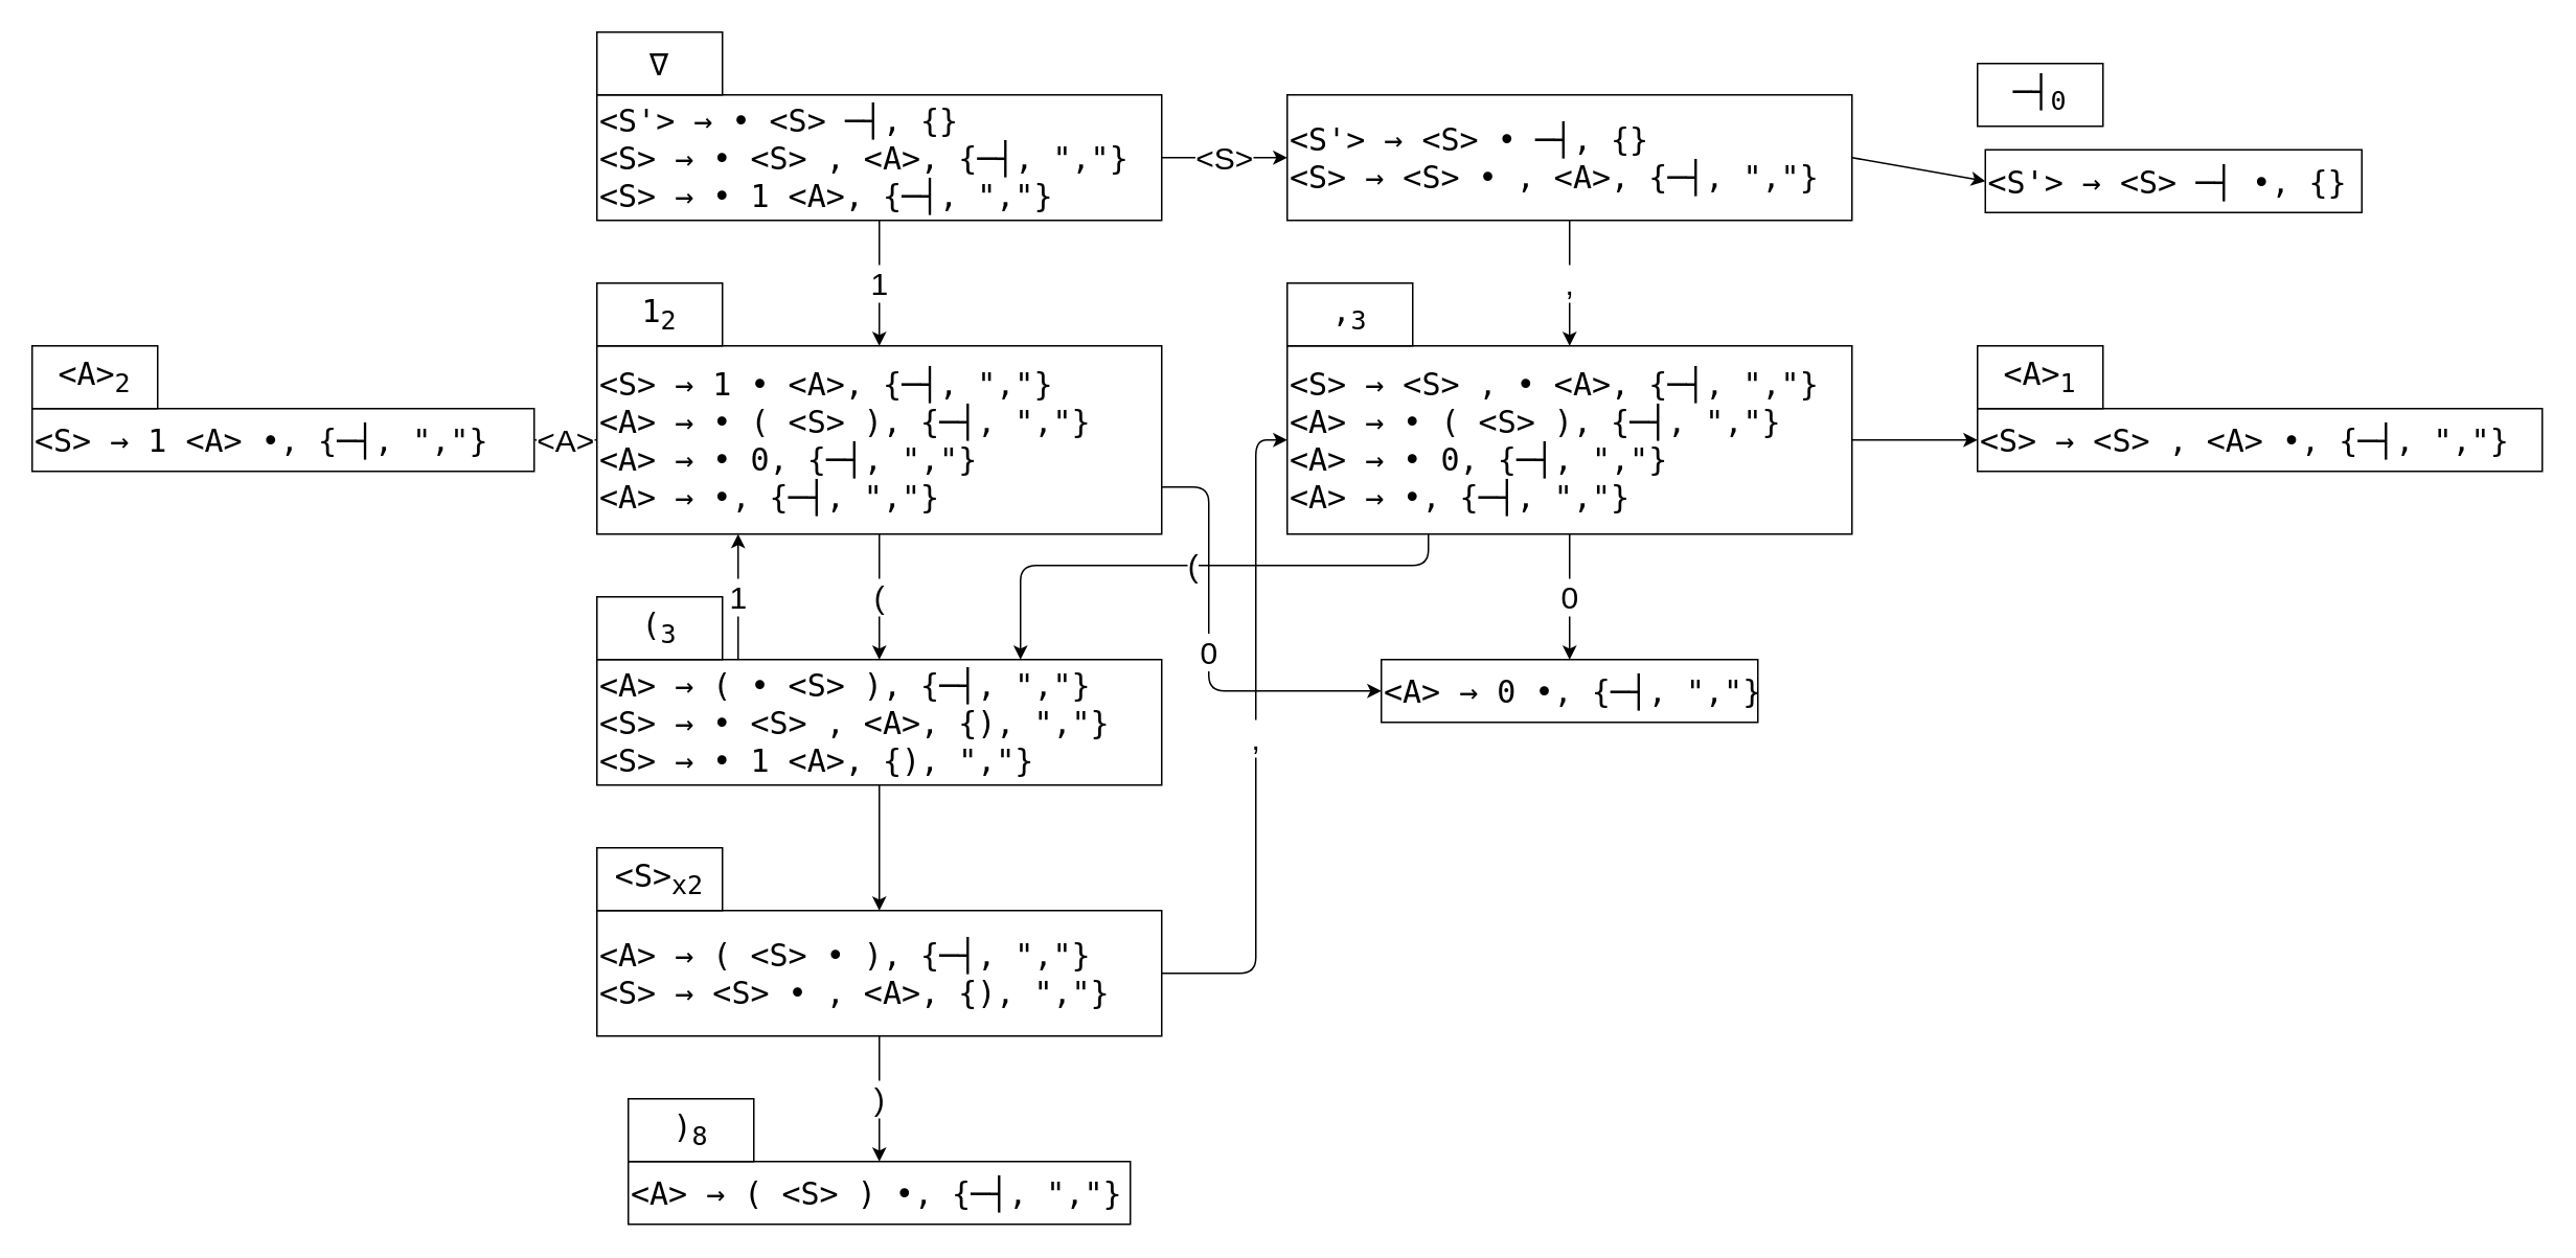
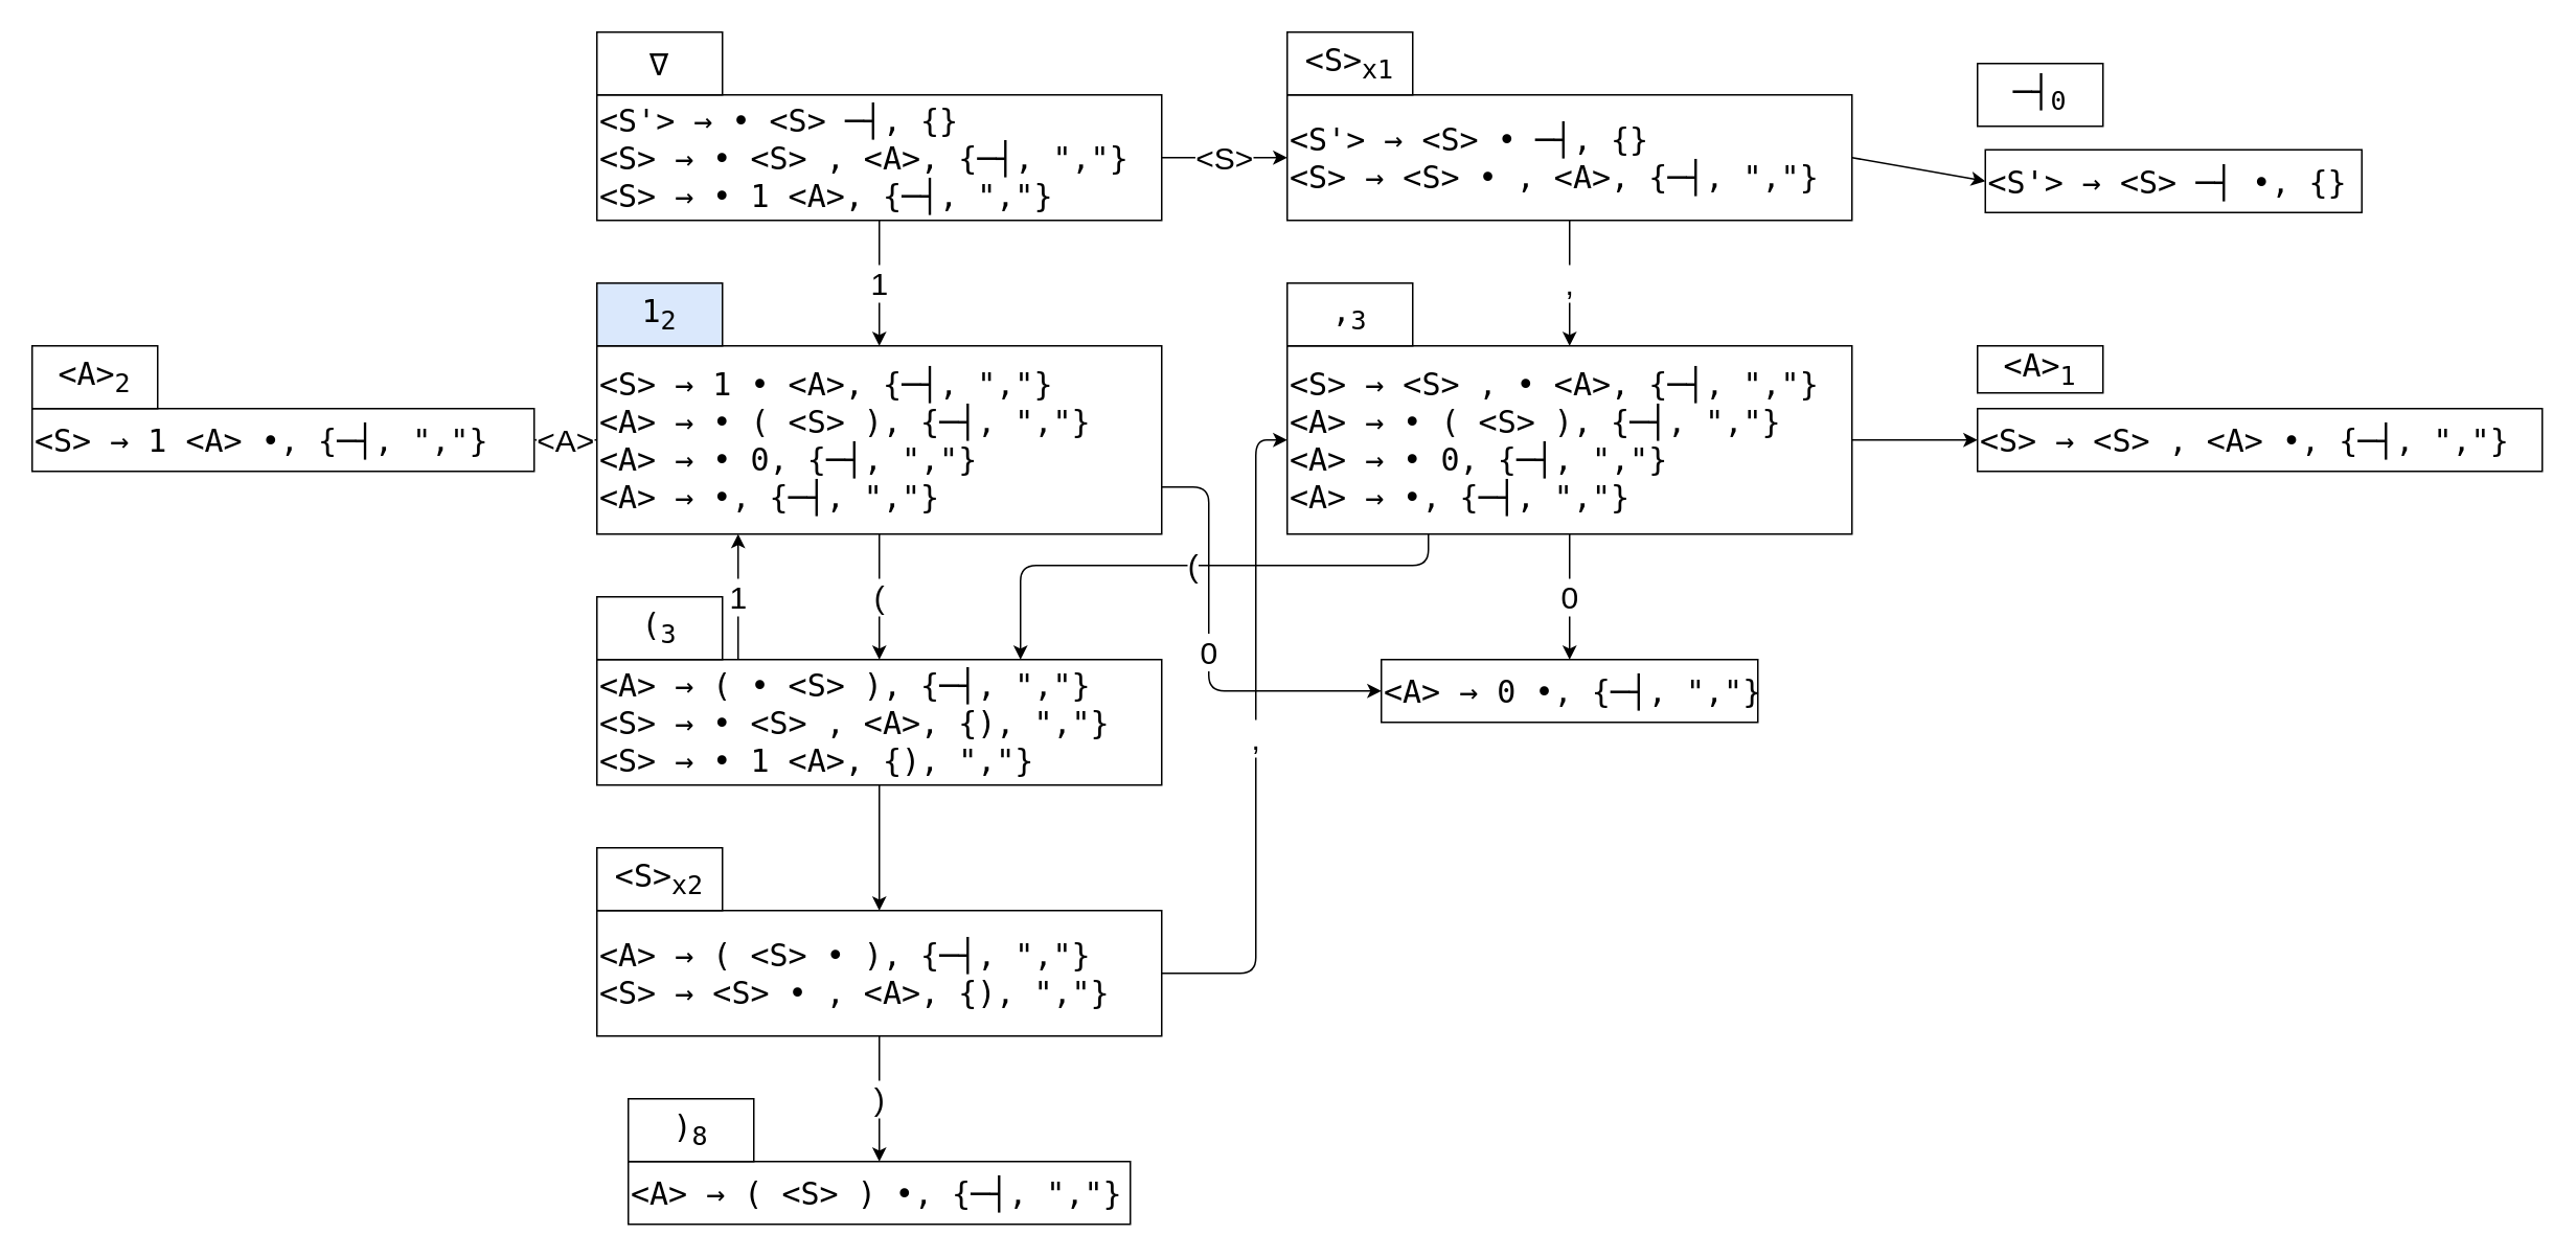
  <mxCell id="0" />
  <mxCell id="1" parent="0" />
  <mxCell id="2" value="&lt;font style=&quot;font-size: 20px&quot;&gt;&amp;lt;S&amp;gt;&lt;/font&gt;" style="edgeStyle=none;html=1;exitX=1;exitY=0.5;exitDx=0;exitDy=0;entryX=0;entryY=0.5;entryDx=0;entryDy=0;" edge="1" parent="1" source="4" target="8"><mxGeometry relative="1" as="geometry" /></mxCell>
  <mxCell id="3" value="1" style="edgeStyle=none;html=1;exitX=0.5;exitY=1;exitDx=0;exitDy=0;fontSize=20;entryX=0.5;entryY=0;entryDx=0;entryDy=0;" edge="1" parent="1" source="4" target="20"><mxGeometry relative="1" as="geometry"><mxPoint x="560" y="230" as="targetPoint" /></mxGeometry></mxCell>
  <mxCell id="4" value="&lt;pre&gt;&lt;span style=&quot;font-size: 20px&quot;&gt;&amp;lt;S'&amp;gt; → • &amp;lt;S&amp;gt; ─┤, {}&lt;br/&gt;&amp;lt;S&amp;gt; → • &amp;lt;S&amp;gt; , &amp;lt;A&amp;gt;, {─┤, &quot;,&quot;}&lt;br/&gt;&amp;lt;S&amp;gt; → • 1 &amp;lt;A&amp;gt;, {─┤, &quot;,&quot;}&lt;/span&gt;&lt;br&gt;&lt;/pre&gt;" style="rounded=0;whiteSpace=wrap;html=1;align=left;" vertex="1" parent="1"><mxGeometry x="380" y="60" width="360" height="80" as="geometry" /></mxCell>
  <mxCell id="5" value="&lt;pre&gt;&lt;font style=&quot;font-size: 20px&quot;&gt;∇&lt;/font&gt;&lt;/pre&gt;" style="rounded=0;whiteSpace=wrap;html=1;" vertex="1" parent="1"><mxGeometry x="380" y="20" width="80" height="40" as="geometry" /></mxCell>
  <mxCell id="6" style="edgeStyle=none;html=1;exitX=1;exitY=0.5;exitDx=0;exitDy=0;entryX=0;entryY=0.5;entryDx=0;entryDy=0;fontSize=20;" edge="1" parent="1" source="8" target="10"><mxGeometry relative="1" as="geometry" /></mxCell>
  <mxCell id="7" value="," style="edgeStyle=none;html=1;exitX=0.5;exitY=1;exitDx=0;exitDy=0;entryX=0.5;entryY=0;entryDx=0;entryDy=0;fontSize=20;" edge="1" parent="1" source="8" target="15"><mxGeometry relative="1" as="geometry" /></mxCell>
  <mxCell id="8" value="&lt;pre&gt;&lt;span style=&quot;font-size: 20px&quot;&gt;&amp;lt;S'&amp;gt; → &amp;lt;S&amp;gt; • ─┤, {}&lt;br&gt;&amp;lt;S&amp;gt; → &amp;lt;S&amp;gt; • , &amp;lt;A&amp;gt;, {─┤, &quot;,&quot;}&lt;br&gt;&lt;/span&gt;&lt;/pre&gt;" style="rounded=0;whiteSpace=wrap;html=1;align=left;" vertex="1" parent="1"><mxGeometry x="820" y="60" width="360" height="80" as="geometry" /></mxCell>
+ <mxCell id="9" value="&lt;pre&gt;&lt;font style=&quot;font-size: 20px&quot;&gt;&amp;lt;S&amp;gt;&lt;sub&gt;x1&lt;/sub&gt;&lt;/font&gt;&lt;/pre&gt;" style="rounded=0;whiteSpace=wrap;html=1;" vertex="1" parent="1"><mxGeometry x="820" y="20" width="80" height="40" as="geometry" /></mxCell>
  <mxCell id="10" value="&lt;pre&gt;&lt;pre&gt;&amp;lt;S'&amp;gt; → &amp;lt;S&amp;gt; ─┤ •, {}&lt;br&gt;&lt;/pre&gt;&lt;/pre&gt;" style="rounded=0;whiteSpace=wrap;html=1;align=left;fontSize=20;" vertex="1" parent="1"><mxGeometry x="1265" y="95" width="240" height="40" as="geometry" /></mxCell>
  <mxCell id="11" value="&lt;pre&gt;&lt;pre style=&quot;font-size: 12px ; text-align: left&quot;&gt;&lt;span style=&quot;font-size: 20px&quot;&gt;─┤&lt;sub&gt;0&lt;/sub&gt;&lt;/span&gt;&lt;/pre&gt;&lt;/pre&gt;" style="rounded=0;whiteSpace=wrap;html=1;fontSize=20;" vertex="1" parent="1"><mxGeometry x="1260" y="40" width="80" height="40" as="geometry" /></mxCell>
  <mxCell id="12" value="(" style="edgeStyle=none;html=1;exitX=0.25;exitY=1;exitDx=0;exitDy=0;entryX=0.75;entryY=0;entryDx=0;entryDy=0;fontSize=20;" edge="1" parent="1" source="15" target="24"><mxGeometry relative="1" as="geometry"><Array as="points"><mxPoint x="910" y="360" /><mxPoint x="650" y="360" /></Array></mxGeometry></mxCell>
  <mxCell id="13" value="0" style="edgeStyle=none;html=1;exitX=0.5;exitY=1;exitDx=0;exitDy=0;entryX=0.5;entryY=0;entryDx=0;entryDy=0;fontSize=20;" edge="1" parent="1" source="15" target="26"><mxGeometry relative="1" as="geometry" /></mxCell>
  <mxCell id="14" style="edgeStyle=none;html=1;exitX=1;exitY=0.5;exitDx=0;exitDy=0;entryX=0;entryY=0.5;entryDx=0;entryDy=0;fontSize=20;" edge="1" parent="1" source="15" target="31"><mxGeometry relative="1" as="geometry" /></mxCell>
  <mxCell id="15" value="&lt;pre&gt;&lt;pre&gt;&amp;lt;S&amp;gt; → &amp;lt;S&amp;gt; , • &amp;lt;A&amp;gt;, {─┤, &quot;,&quot;}&lt;br/&gt;&amp;lt;A&amp;gt; → • ( &amp;lt;S&amp;gt; ), {─┤, &quot;,&quot;}&lt;br/&gt;&amp;lt;A&amp;gt; → • 0, {─┤, &quot;,&quot;}&lt;br/&gt;&amp;lt;A&amp;gt; → •, {─┤, &quot;,&quot;}&lt;span style=&quot;font-size: 12px&quot;&gt;&lt;br&gt;&lt;/span&gt;&lt;/pre&gt;&lt;/pre&gt;" style="rounded=0;whiteSpace=wrap;html=1;align=left;fontSize=20;" vertex="1" parent="1"><mxGeometry x="820" y="220" width="360" height="120" as="geometry" /></mxCell>
  <mxCell id="16" value="&lt;pre&gt;&lt;font style=&quot;font-size: 20px&quot;&gt;,&lt;sub&gt;3&lt;/sub&gt;&lt;/font&gt;&lt;/pre&gt;" style="rounded=0;whiteSpace=wrap;html=1;fontSize=20;" vertex="1" parent="1"><mxGeometry x="820" y="180" width="80" height="40" as="geometry" /></mxCell>
  <mxCell id="17" value="(" style="edgeStyle=none;html=1;exitX=0.5;exitY=1;exitDx=0;exitDy=0;entryX=0.5;entryY=0;entryDx=0;entryDy=0;fontSize=20;" edge="1" parent="1" source="20" target="24"><mxGeometry relative="1" as="geometry" /></mxCell>
  <mxCell id="18" value="0" style="edgeStyle=none;html=1;exitX=1;exitY=0.75;exitDx=0;exitDy=0;entryX=0;entryY=0.5;entryDx=0;entryDy=0;fontSize=20;" edge="1" parent="1" source="20" target="26"><mxGeometry relative="1" as="geometry"><Array as="points"><mxPoint x="770" y="310" /><mxPoint x="770" y="440" /></Array></mxGeometry></mxCell>
  <mxCell id="19" value="&amp;lt;A&amp;gt;" style="edgeStyle=none;html=1;exitX=0;exitY=0.5;exitDx=0;exitDy=0;entryX=1;entryY=0.5;entryDx=0;entryDy=0;fontSize=20;" edge="1" parent="1" source="20" target="33"><mxGeometry relative="1" as="geometry" /></mxCell>
  <mxCell id="20" value="&lt;pre&gt;&lt;pre&gt;&amp;lt;S&amp;gt; → 1 • &amp;lt;A&amp;gt;, {─┤, &quot;,&quot;}&lt;br/&gt;&amp;lt;A&amp;gt; → • ( &amp;lt;S&amp;gt; ), {─┤, &quot;,&quot;}&lt;br/&gt;&amp;lt;A&amp;gt; → • 0, {─┤, &quot;,&quot;}&lt;br/&gt;&amp;lt;A&amp;gt; → •, {─┤, &quot;,&quot;}&lt;br/&gt;&lt;/pre&gt;&lt;/pre&gt;" style="rounded=0;whiteSpace=wrap;html=1;align=left;fontSize=20;" vertex="1" parent="1"><mxGeometry x="380" y="220" width="360" height="120" as="geometry" /></mxCell>
- <mxCell id="21" value="&lt;pre&gt;&lt;font style=&quot;font-size: 20px&quot;&gt;1&lt;sub&gt;2&lt;/sub&gt;&lt;/font&gt;&lt;/pre&gt;" style="rounded=0;whiteSpace=wrap;html=1;fontSize=20;" vertex="1" parent="1"><mxGeometry x="380" y="180" width="80" height="40" as="geometry" /></mxCell>
+ <mxCell id="21" value="&lt;pre&gt;&lt;font style=&quot;font-size: 20px&quot;&gt;1&lt;sub&gt;2&lt;/sub&gt;&lt;/font&gt;&lt;/pre&gt;" style="rounded=0;whiteSpace=wrap;html=1;fontSize=20;fillColor=#dae8fc;" vertex="1" parent="1"><mxGeometry x="380" y="180" width="80" height="40" as="geometry" /></mxCell>
  <mxCell id="22" value="1" style="edgeStyle=none;html=1;exitX=0.25;exitY=0;exitDx=0;exitDy=0;entryX=0.25;entryY=1;entryDx=0;entryDy=0;fontSize=20;" edge="1" parent="1" source="24" target="20"><mxGeometry relative="1" as="geometry" /></mxCell>
  <mxCell id="23" style="edgeStyle=none;html=1;exitX=0.5;exitY=1;exitDx=0;exitDy=0;entryX=0.5;entryY=0;entryDx=0;entryDy=0;fontSize=20;" edge="1" parent="1" source="24" target="29"><mxGeometry relative="1" as="geometry" /></mxCell>
  <mxCell id="24" value="&lt;pre&gt;&amp;lt;A&amp;gt; → ( • &amp;lt;S&amp;gt; ), {─┤, &quot;,&quot;}&lt;br&gt;&amp;lt;S&amp;gt; → • &amp;lt;S&amp;gt; , &amp;lt;A&amp;gt;, {), &quot;,&quot;}&lt;br&gt;&amp;lt;S&amp;gt; → • 1 &amp;lt;A&amp;gt;, {), &quot;,&quot;}&lt;/pre&gt;" style="rounded=0;whiteSpace=wrap;html=1;align=left;fontSize=20;" vertex="1" parent="1"><mxGeometry x="380" y="420" width="360" height="80" as="geometry" /></mxCell>
  <mxCell id="25" value="&lt;pre&gt;(&lt;sub&gt;3&lt;/sub&gt;&lt;/pre&gt;" style="rounded=0;whiteSpace=wrap;html=1;fontSize=20;" vertex="1" parent="1"><mxGeometry x="380" y="380" width="80" height="40" as="geometry" /></mxCell>
  <mxCell id="26" value="&lt;pre&gt;&amp;lt;A&amp;gt; → 0 •, {─┤, &quot;,&quot;}&lt;br&gt;&lt;/pre&gt;" style="rounded=0;whiteSpace=wrap;html=1;align=left;fontSize=20;" vertex="1" parent="1"><mxGeometry x="880" y="420" width="240" height="40" as="geometry" /></mxCell>
  <mxCell id="27" value="," style="edgeStyle=none;html=1;exitX=1;exitY=0.5;exitDx=0;exitDy=0;entryX=0;entryY=0.5;entryDx=0;entryDy=0;fontSize=20;" edge="1" parent="1" source="29" target="15"><mxGeometry relative="1" as="geometry"><Array as="points"><mxPoint x="800" y="620" /><mxPoint x="800" y="280" /></Array></mxGeometry></mxCell>
  <mxCell id="28" value=")" style="edgeStyle=none;html=1;exitX=0.5;exitY=1;exitDx=0;exitDy=0;entryX=0.5;entryY=0;entryDx=0;entryDy=0;fontSize=20;" edge="1" parent="1" source="29" target="35"><mxGeometry relative="1" as="geometry" /></mxCell>
  <mxCell id="29" value="&lt;pre&gt;&amp;lt;A&amp;gt; → ( &amp;lt;S&amp;gt; • ), {─┤, &quot;,&quot;}&lt;br&gt;&amp;lt;S&amp;gt; → &amp;lt;S&amp;gt; • , &amp;lt;A&amp;gt;, {), &quot;,&quot;}&lt;br&gt;&lt;/pre&gt;" style="rounded=0;whiteSpace=wrap;html=1;align=left;fontSize=20;" vertex="1" parent="1"><mxGeometry x="380" y="580" width="360" height="80" as="geometry" /></mxCell>
  <mxCell id="30" value="&lt;pre&gt;&lt;font style=&quot;font-size: 20px&quot;&gt;&amp;lt;S&amp;gt;&lt;sub&gt;x2&lt;/sub&gt;&lt;/font&gt;&lt;/pre&gt;" style="rounded=0;whiteSpace=wrap;html=1;fontSize=20;" vertex="1" parent="1"><mxGeometry x="380" y="540" width="80" height="40" as="geometry" /></mxCell>
  <mxCell id="31" value="&lt;pre&gt;&amp;lt;S&amp;gt; → &amp;lt;S&amp;gt; , &amp;lt;A&amp;gt; •, {─┤, &quot;,&quot;}&lt;br&gt;&lt;/pre&gt;" style="rounded=0;whiteSpace=wrap;html=1;align=left;fontSize=20;" vertex="1" parent="1"><mxGeometry x="1260" y="260" width="360" height="40" as="geometry" /></mxCell>
- <mxCell id="32" value="&lt;pre&gt;&lt;font style=&quot;font-size: 20px&quot;&gt;&amp;lt;A&amp;gt;&lt;sub&gt;1&lt;/sub&gt;&lt;/font&gt;&lt;/pre&gt;" style="rounded=0;whiteSpace=wrap;html=1;fontSize=20;" vertex="1" parent="1"><mxGeometry x="1260" y="220" width="80" height="40" as="geometry" /></mxCell>
+ <mxCell id="32" value="&lt;pre&gt;&lt;font style=&quot;font-size: 20px&quot;&gt;&amp;lt;A&amp;gt;&lt;sub&gt;1&lt;/sub&gt;&lt;/font&gt;&lt;/pre&gt;" style="rounded=0;whiteSpace=wrap;html=1;fontSize=20;" vertex="1" parent="1"><mxGeometry x="1260" y="220" width="80" height="30" as="geometry" /></mxCell>
  <mxCell id="33" value="&lt;pre&gt;&amp;lt;S&amp;gt; → 1 &amp;lt;A&amp;gt; •, {─┤, &quot;,&quot;}&lt;/pre&gt;" style="rounded=0;whiteSpace=wrap;html=1;align=left;fontSize=20;" vertex="1" parent="1"><mxGeometry x="20" y="260" width="320" height="40" as="geometry" /></mxCell>
  <mxCell id="34" value="&lt;pre&gt;&amp;lt;A&amp;gt;&lt;sub&gt;2&lt;/sub&gt;&lt;/pre&gt;" style="rounded=0;whiteSpace=wrap;html=1;fontSize=20;" vertex="1" parent="1"><mxGeometry x="20" y="220" width="80" height="40" as="geometry" /></mxCell>
  <mxCell id="35" value="&lt;pre&gt;&amp;lt;A&amp;gt; → ( &amp;lt;S&amp;gt; ) •, {─┤, &quot;,&quot;}&lt;br&gt;&lt;/pre&gt;" style="rounded=0;whiteSpace=wrap;html=1;align=left;fontSize=20;" vertex="1" parent="1"><mxGeometry x="400" y="740" width="320" height="40" as="geometry" /></mxCell>
  <mxCell id="36" value="&lt;pre&gt;&lt;font style=&quot;font-size: 20px&quot;&gt;)&lt;sub&gt;8&lt;/sub&gt;&lt;/font&gt;&lt;/pre&gt;" style="rounded=0;whiteSpace=wrap;html=1;fontSize=20;" vertex="1" parent="1"><mxGeometry x="400" y="700" width="80" height="40" as="geometry" /></mxCell>
